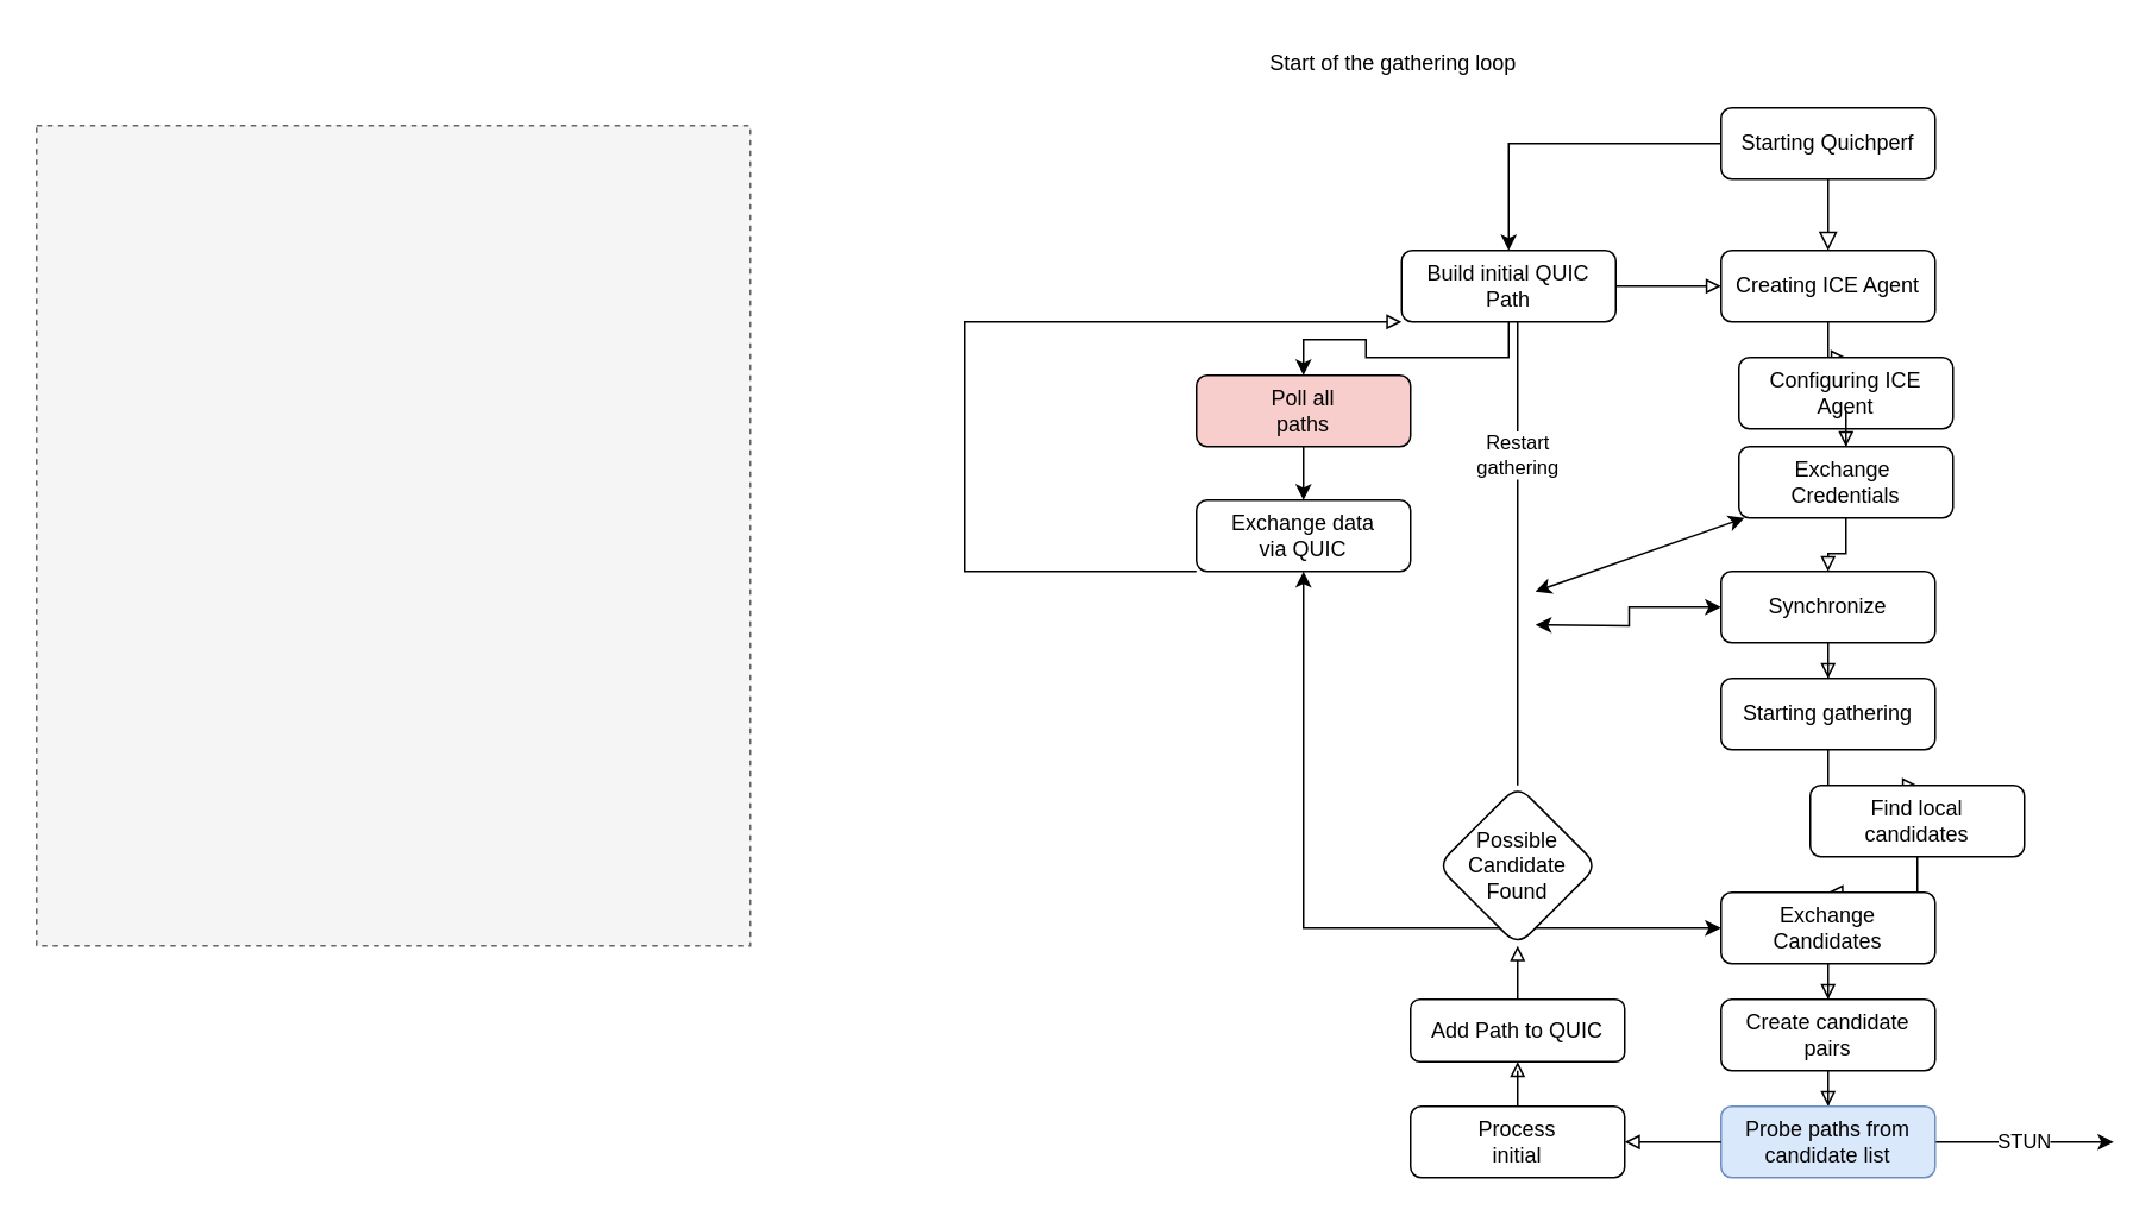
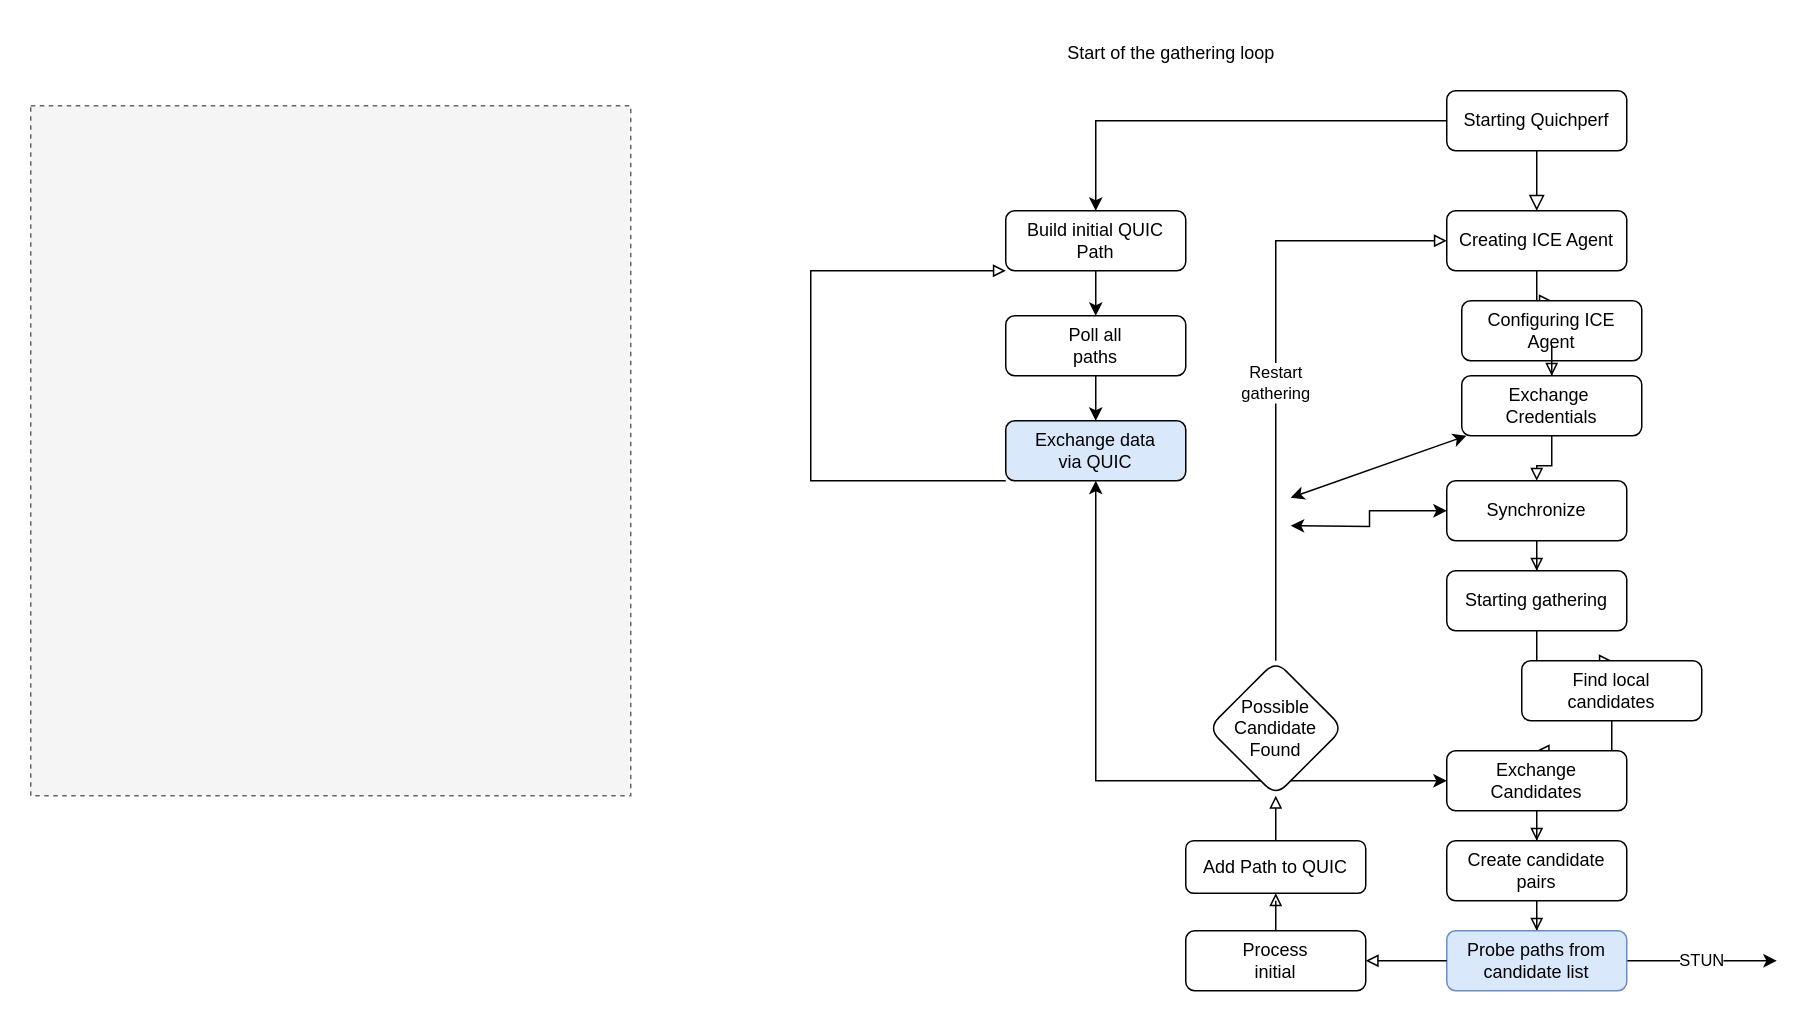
  <mxCell id="0" />
  <mxCell id="1" parent="0" />
  <mxCell id="2" value="" style="rounded=0;whiteSpace=wrap;html=1;fillColor=#f5f5f5;fontColor=#333333;strokeColor=#666666;dashed=1;" parent="1" vertex="1"><mxGeometry x="20" y="70" width="400" height="460" as="geometry" /></mxCell>
  <mxCell id="3" value="" style="rounded=0;html=1;jettySize=auto;orthogonalLoop=1;fontSize=11;endArrow=block;endFill=0;endSize=8;strokeWidth=1;shadow=0;labelBackgroundColor=none;edgeStyle=orthogonalEdgeStyle;entryX=0.5;entryY=0;entryDx=0;entryDy=0;" parent="1" source="5" target="7" edge="1"><mxGeometry relative="1" as="geometry"><mxPoint x="984" y="150" as="targetPoint" /></mxGeometry></mxCell>
  <mxCell id="4" style="edgeStyle=orthogonalEdgeStyle;rounded=0;orthogonalLoop=1;jettySize=auto;html=1;" parent="1" source="5" target="29" edge="1"><mxGeometry relative="1" as="geometry" /></mxCell>
  <mxCell id="5" value="Starting Quichperf" style="rounded=1;whiteSpace=wrap;html=1;fontSize=12;glass=0;strokeWidth=1;shadow=0;" parent="1" vertex="1"><mxGeometry x="964" y="60" width="120" height="40" as="geometry" /></mxCell>
  <mxCell id="6" value="" style="edgeStyle=orthogonalEdgeStyle;rounded=0;orthogonalLoop=1;jettySize=auto;html=1;endArrow=block;endFill=0;" parent="1" source="7" target="11" edge="1"><mxGeometry relative="1" as="geometry" /></mxCell>
  <mxCell id="7" value="Creating ICE Agent" style="rounded=1;whiteSpace=wrap;html=1;fontSize=12;glass=0;strokeWidth=1;shadow=0;" parent="1" vertex="1"><mxGeometry x="964" y="140" width="120" height="40" as="geometry" /></mxCell>
  <mxCell id="8" value="" style="edgeStyle=orthogonalEdgeStyle;rounded=0;orthogonalLoop=1;jettySize=auto;html=1;endArrow=block;endFill=0;" parent="1" source="9" target="16" edge="1"><mxGeometry relative="1" as="geometry" /></mxCell>
  <mxCell id="9" value="Starting gathering" style="rounded=1;whiteSpace=wrap;html=1;fontSize=12;glass=0;strokeWidth=1;shadow=0;" parent="1" vertex="1"><mxGeometry x="964" y="380" width="120" height="40" as="geometry" /></mxCell>
  <mxCell id="10" value="" style="edgeStyle=orthogonalEdgeStyle;rounded=0;orthogonalLoop=1;jettySize=auto;html=1;endArrow=block;endFill=0;" parent="1" source="36" target="9" edge="1"><mxGeometry relative="1" as="geometry" /></mxCell>
  <mxCell id="11" value="Configuring ICE Agent" style="whiteSpace=wrap;html=1;rounded=1;glass=0;strokeWidth=1;shadow=0;" parent="1" vertex="1"><mxGeometry x="974" y="200" width="120" height="40" as="geometry" /></mxCell>
  <mxCell id="12" style="edgeStyle=orthogonalEdgeStyle;rounded=0;orthogonalLoop=1;jettySize=auto;html=1;endArrow=block;endFill=0;" parent="1" source="31" target="29" edge="1"><mxGeometry relative="1" as="geometry"><mxPoint x="440" y="260" as="targetPoint" /><Array as="points"><mxPoint x="540" y="320" /><mxPoint x="540" y="180" /></Array></mxGeometry></mxCell>
  <mxCell id="13" value="" style="edgeStyle=orthogonalEdgeStyle;rounded=0;orthogonalLoop=1;jettySize=auto;html=1;endArrow=block;endFill=0;" parent="1" source="14" target="27" edge="1"><mxGeometry relative="1" as="geometry" /></mxCell>
  <mxCell id="14" value="Add Path to QUIC" style="whiteSpace=wrap;html=1;rounded=1;glass=0;strokeWidth=1;shadow=0;" parent="1" vertex="1"><mxGeometry x="790" y="560" width="120" height="35" as="geometry" /></mxCell>
  <mxCell id="15" value="" style="edgeStyle=orthogonalEdgeStyle;rounded=0;orthogonalLoop=1;jettySize=auto;html=1;endArrow=block;endFill=0;" parent="1" source="16" target="18" edge="1"><mxGeometry relative="1" as="geometry" /></mxCell>
  <mxCell id="16" value="Find local&lt;div&gt;candidates&lt;/div&gt;" style="rounded=1;whiteSpace=wrap;html=1;fontSize=12;glass=0;strokeWidth=1;shadow=0;" parent="1" vertex="1"><mxGeometry x="1014" y="440" width="120" height="40" as="geometry" /></mxCell>
  <mxCell id="17" value="" style="edgeStyle=orthogonalEdgeStyle;rounded=0;orthogonalLoop=1;jettySize=auto;html=1;endArrow=block;endFill=0;" parent="1" source="18" target="20" edge="1"><mxGeometry relative="1" as="geometry" /></mxCell>
  <mxCell id="18" value="Exchange&lt;div&gt;Candidates&lt;/div&gt;" style="rounded=1;whiteSpace=wrap;html=1;fontSize=12;glass=0;strokeWidth=1;shadow=0;" parent="1" vertex="1"><mxGeometry x="964" y="500" width="120" height="40" as="geometry" /></mxCell>
  <mxCell id="19" value="" style="edgeStyle=orthogonalEdgeStyle;rounded=0;orthogonalLoop=1;jettySize=auto;html=1;endArrow=block;endFill=0;" parent="1" source="20" target="23" edge="1"><mxGeometry relative="1" as="geometry" /></mxCell>
  <mxCell id="20" value="Create candidate pairs" style="rounded=1;whiteSpace=wrap;html=1;fontSize=12;glass=0;strokeWidth=1;shadow=0;" parent="1" vertex="1"><mxGeometry x="964" y="560" width="120" height="40" as="geometry" /></mxCell>
  <mxCell id="21" value="" style="edgeStyle=orthogonalEdgeStyle;rounded=0;orthogonalLoop=1;jettySize=auto;html=1;endArrow=block;endFill=0;" parent="1" source="38" target="14" edge="1"><mxGeometry relative="1" as="geometry"><mxPoint x="860" y="620" as="sourcePoint" /><mxPoint x="860" y="560" as="targetPoint" /><Array as="points" /></mxGeometry></mxCell>
  <mxCell id="22" value="STUN" style="edgeStyle=orthogonalEdgeStyle;rounded=0;orthogonalLoop=1;jettySize=auto;html=1;" parent="1" source="23" edge="1"><mxGeometry relative="1" as="geometry"><mxPoint x="1184" y="640" as="targetPoint" /></mxGeometry></mxCell>
  <mxCell id="23" value="Probe paths from candidate list" style="rounded=1;whiteSpace=wrap;html=1;fontSize=12;glass=0;strokeWidth=1;shadow=0;fillColor=#dae8fc;strokeColor=#6c8ebf;" parent="1" vertex="1"><mxGeometry x="964" y="620" width="120" height="40" as="geometry" /></mxCell>
  <mxCell id="24" style="rounded=0;orthogonalLoop=1;jettySize=auto;html=1;startArrow=classic;startFill=1;edgeStyle=orthogonalEdgeStyle;" parent="1" source="31" target="18" edge="1"><mxGeometry relative="1" as="geometry"><Array as="points"><mxPoint x="730" y="520" /></Array></mxGeometry></mxCell>
  <mxCell id="25" value="Start of the gathering loop" style="text;html=1;align=center;verticalAlign=middle;resizable=0;points=[];autosize=1;strokeColor=none;fillColor=none;" parent="1" vertex="1"><mxGeometry x="700" y="20" width="160" height="30" as="geometry" /></mxCell>
  <mxCell id="26" value="&lt;div&gt;Restart&lt;/div&gt;&lt;div&gt;gathering&lt;br&gt;&lt;/div&gt;" style="edgeStyle=orthogonalEdgeStyle;rounded=0;orthogonalLoop=1;jettySize=auto;html=1;endArrow=block;endFill=0;" parent="1" source="27" target="7" edge="1"><mxGeometry x="-0.059" relative="1" as="geometry"><mxPoint x="940" y="190" as="targetPoint" /><Array as="points"><mxPoint x="850" y="160" /></Array><mxPoint x="870" y="470" as="sourcePoint" /><mxPoint as="offset" /></mxGeometry></mxCell>
  <mxCell id="27" value="&lt;div&gt;Possible&lt;/div&gt;&lt;div&gt;Candidate&lt;/div&gt;&lt;div&gt;Found&lt;br&gt;&lt;/div&gt;" style="rhombus;whiteSpace=wrap;html=1;rounded=1;glass=0;strokeWidth=1;shadow=0;" parent="1" vertex="1"><mxGeometry x="805" y="440" width="90" height="90" as="geometry" /></mxCell>
  <mxCell id="28" value="" style="edgeStyle=orthogonalEdgeStyle;rounded=0;orthogonalLoop=1;jettySize=auto;html=1;" parent="1" source="40" target="31" edge="1"><mxGeometry relative="1" as="geometry" /></mxCell>
- <mxCell id="29" value="Build initial QUIC Path" style="rounded=1;whiteSpace=wrap;html=1;fontSize=12;glass=0;strokeWidth=1;shadow=0;" parent="1" vertex="1"><mxGeometry x="785" y="140" width="120" height="40" as="geometry" /></mxCell>
+ <mxCell id="29" value="Build initial QUIC Path" style="rounded=1;whiteSpace=wrap;html=1;fontSize=12;glass=0;strokeWidth=1;shadow=0;" parent="1" vertex="1"><mxGeometry x="670" y="140" width="120" height="40" as="geometry" /></mxCell>
  <mxCell id="30" style="edgeStyle=orthogonalEdgeStyle;rounded=0;orthogonalLoop=1;jettySize=auto;html=1;startArrow=classic;startFill=1;" parent="1" target="36" edge="1"><mxGeometry relative="1" as="geometry"><mxPoint x="860" y="350" as="sourcePoint" /></mxGeometry></mxCell>
- <mxCell id="31" value="Exchange data&lt;div&gt;&lt;span style=&quot;background-color: initial;&quot;&gt;via QUIC&lt;/span&gt;&lt;/div&gt;" style="rounded=1;whiteSpace=wrap;html=1;fontSize=12;glass=0;strokeWidth=1;shadow=0;" parent="1" vertex="1"><mxGeometry x="670" y="280" width="120" height="40" as="geometry" /></mxCell>
+ <mxCell id="31" value="Exchange data&lt;div&gt;&lt;span style=&quot;background-color: initial;&quot;&gt;via QUIC&lt;/span&gt;&lt;/div&gt;" style="rounded=1;whiteSpace=wrap;html=1;fontSize=12;glass=0;strokeWidth=1;shadow=0;fillColor=#dae8fc;" parent="1" vertex="1"><mxGeometry x="670" y="280" width="120" height="40" as="geometry" /></mxCell>
  <mxCell id="32" value="" style="edgeStyle=orthogonalEdgeStyle;rounded=0;orthogonalLoop=1;jettySize=auto;html=1;endArrow=block;endFill=0;" parent="1" source="11" target="34" edge="1"><mxGeometry relative="1" as="geometry"><mxPoint x="1024" y="250" as="sourcePoint" /><mxPoint x="1024" y="400" as="targetPoint" /></mxGeometry></mxCell>
  <mxCell id="33" style="rounded=0;orthogonalLoop=1;jettySize=auto;html=1;startArrow=classic;startFill=1;" parent="1" source="34" edge="1"><mxGeometry relative="1" as="geometry"><mxPoint x="860" y="331.25" as="targetPoint" /></mxGeometry></mxCell>
  <mxCell id="34" value="Exchange&amp;nbsp;&lt;div&gt;Credentials&lt;/div&gt;" style="whiteSpace=wrap;html=1;rounded=1;glass=0;strokeWidth=1;shadow=0;" parent="1" vertex="1"><mxGeometry x="974" y="250" width="120" height="40" as="geometry" /></mxCell>
  <mxCell id="35" value="" style="edgeStyle=orthogonalEdgeStyle;rounded=0;orthogonalLoop=1;jettySize=auto;html=1;endArrow=block;endFill=0;" parent="1" source="34" target="36" edge="1"><mxGeometry relative="1" as="geometry"><mxPoint x="1024" y="320" as="sourcePoint" /><mxPoint x="1024" y="400" as="targetPoint" /></mxGeometry></mxCell>
  <mxCell id="36" value="Synchronize" style="whiteSpace=wrap;html=1;rounded=1;glass=0;strokeWidth=1;shadow=0;" parent="1" vertex="1"><mxGeometry x="964" y="320" width="120" height="40" as="geometry" /></mxCell>
  <mxCell id="37" value="" style="edgeStyle=orthogonalEdgeStyle;rounded=0;orthogonalLoop=1;jettySize=auto;html=1;endArrow=block;endFill=0;" parent="1" source="23" target="38" edge="1"><mxGeometry relative="1" as="geometry"><mxPoint x="1084" y="640" as="sourcePoint" /><mxPoint x="930" y="640" as="targetPoint" /><Array as="points" /></mxGeometry></mxCell>
  <mxCell id="38" value="Process&lt;div&gt;initial&lt;/div&gt;" style="rounded=1;whiteSpace=wrap;html=1;fontSize=12;glass=0;strokeWidth=1;shadow=0;" parent="1" vertex="1"><mxGeometry x="790" y="620" width="120" height="40" as="geometry" /></mxCell>
  <mxCell id="39" value="" style="edgeStyle=orthogonalEdgeStyle;rounded=0;orthogonalLoop=1;jettySize=auto;html=1;" parent="1" source="29" target="40" edge="1"><mxGeometry relative="1" as="geometry"><mxPoint x="730" y="180" as="sourcePoint" /><mxPoint x="730" y="310" as="targetPoint" /></mxGeometry></mxCell>
- <mxCell id="40" value="Poll all&lt;div&gt;paths&lt;/div&gt;" style="rounded=1;whiteSpace=wrap;html=1;fontSize=12;glass=0;strokeWidth=1;shadow=0;fillColor=#f8cecc;" parent="1" vertex="1"><mxGeometry x="670" y="210" width="120" height="40" as="geometry" /></mxCell>
+ <mxCell id="40" value="Poll all&lt;div&gt;paths&lt;/div&gt;" style="rounded=1;whiteSpace=wrap;html=1;fontSize=12;glass=0;strokeWidth=1;shadow=0;" parent="1" vertex="1"><mxGeometry x="670" y="210" width="120" height="40" as="geometry" /></mxCell>
